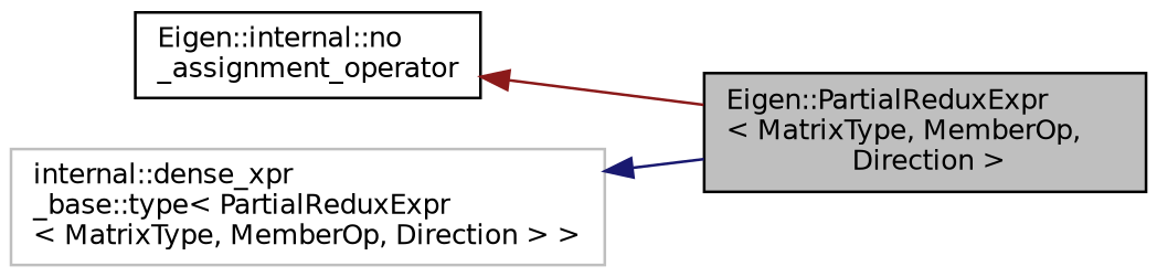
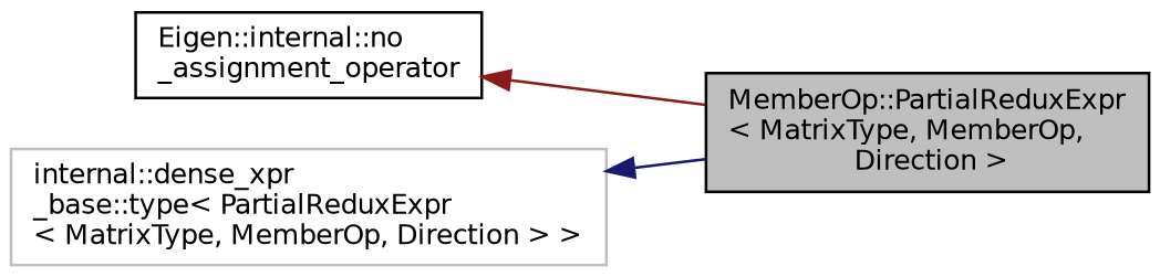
  digraph {
    rankdir=LR
    node [color=black fillcolor=white fontname=Helvetica fontsize=10 shape=record style=filled]
    edge [dir=back fontname=Helvetica fontsize=10 labelfontname=Helvetica labelfontsize=10 style=solid]
-   n1 [fillcolor=grey75 fontcolor=black height=0.2 label="Eigen::PartialReduxExpr\l\< MatrixType, MemberOp,\l Direction \>" width=0.4]
+   n1 [fillcolor=grey75 fontcolor=black height=0.2 label="MemberOp::PartialReduxExpr\l\< MatrixType, MemberOp,\l Direction \>" width=0.4]
    n2 [height=0.2 label="Eigen::internal::no\l_assignment_operator" width=0.4]
    n3 [color=grey75 height=0.2 label="internal::dense_xpr\l_base::type\< PartialReduxExpr\l\< MatrixType, MemberOp, Direction \> \>" width=0.4]
    n2 -> n1 [color=firebrick4]
    n3 -> n1 [color=midnightblue]
  }
